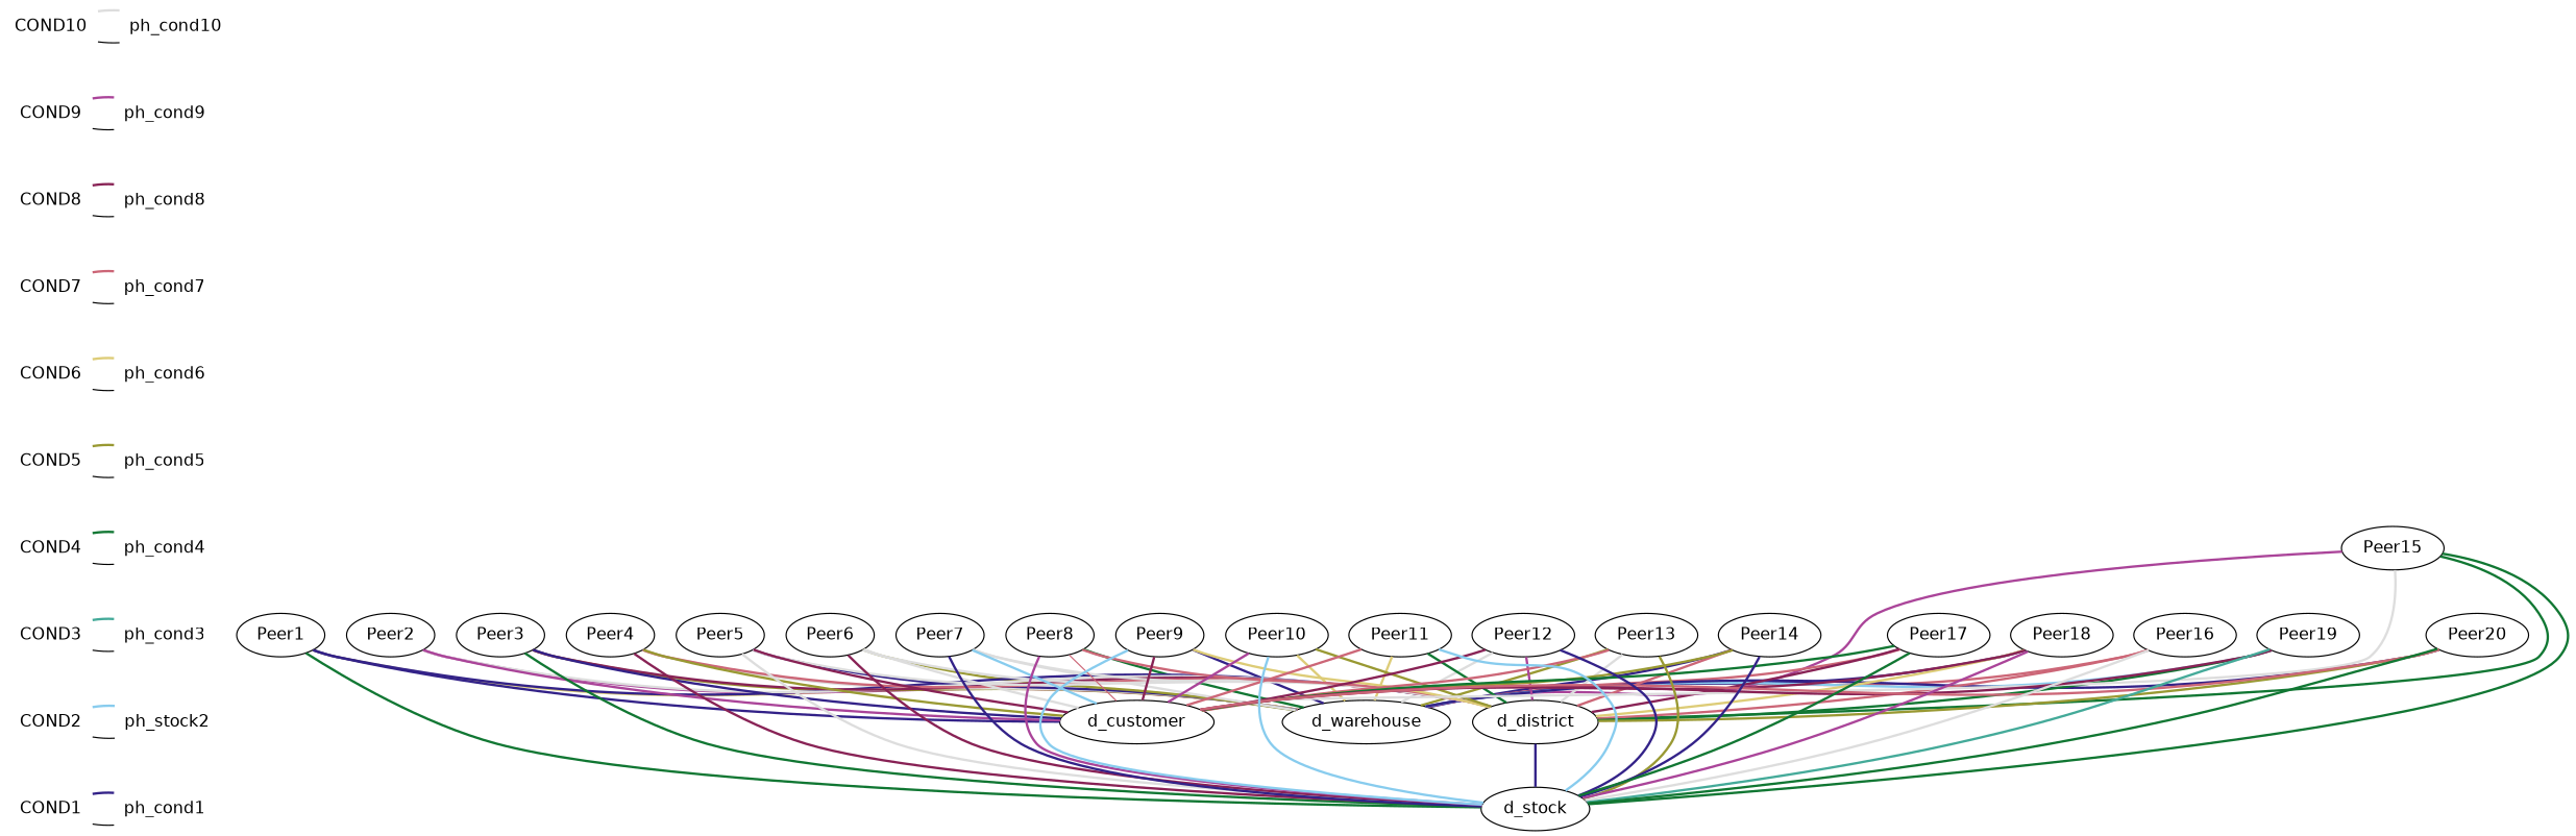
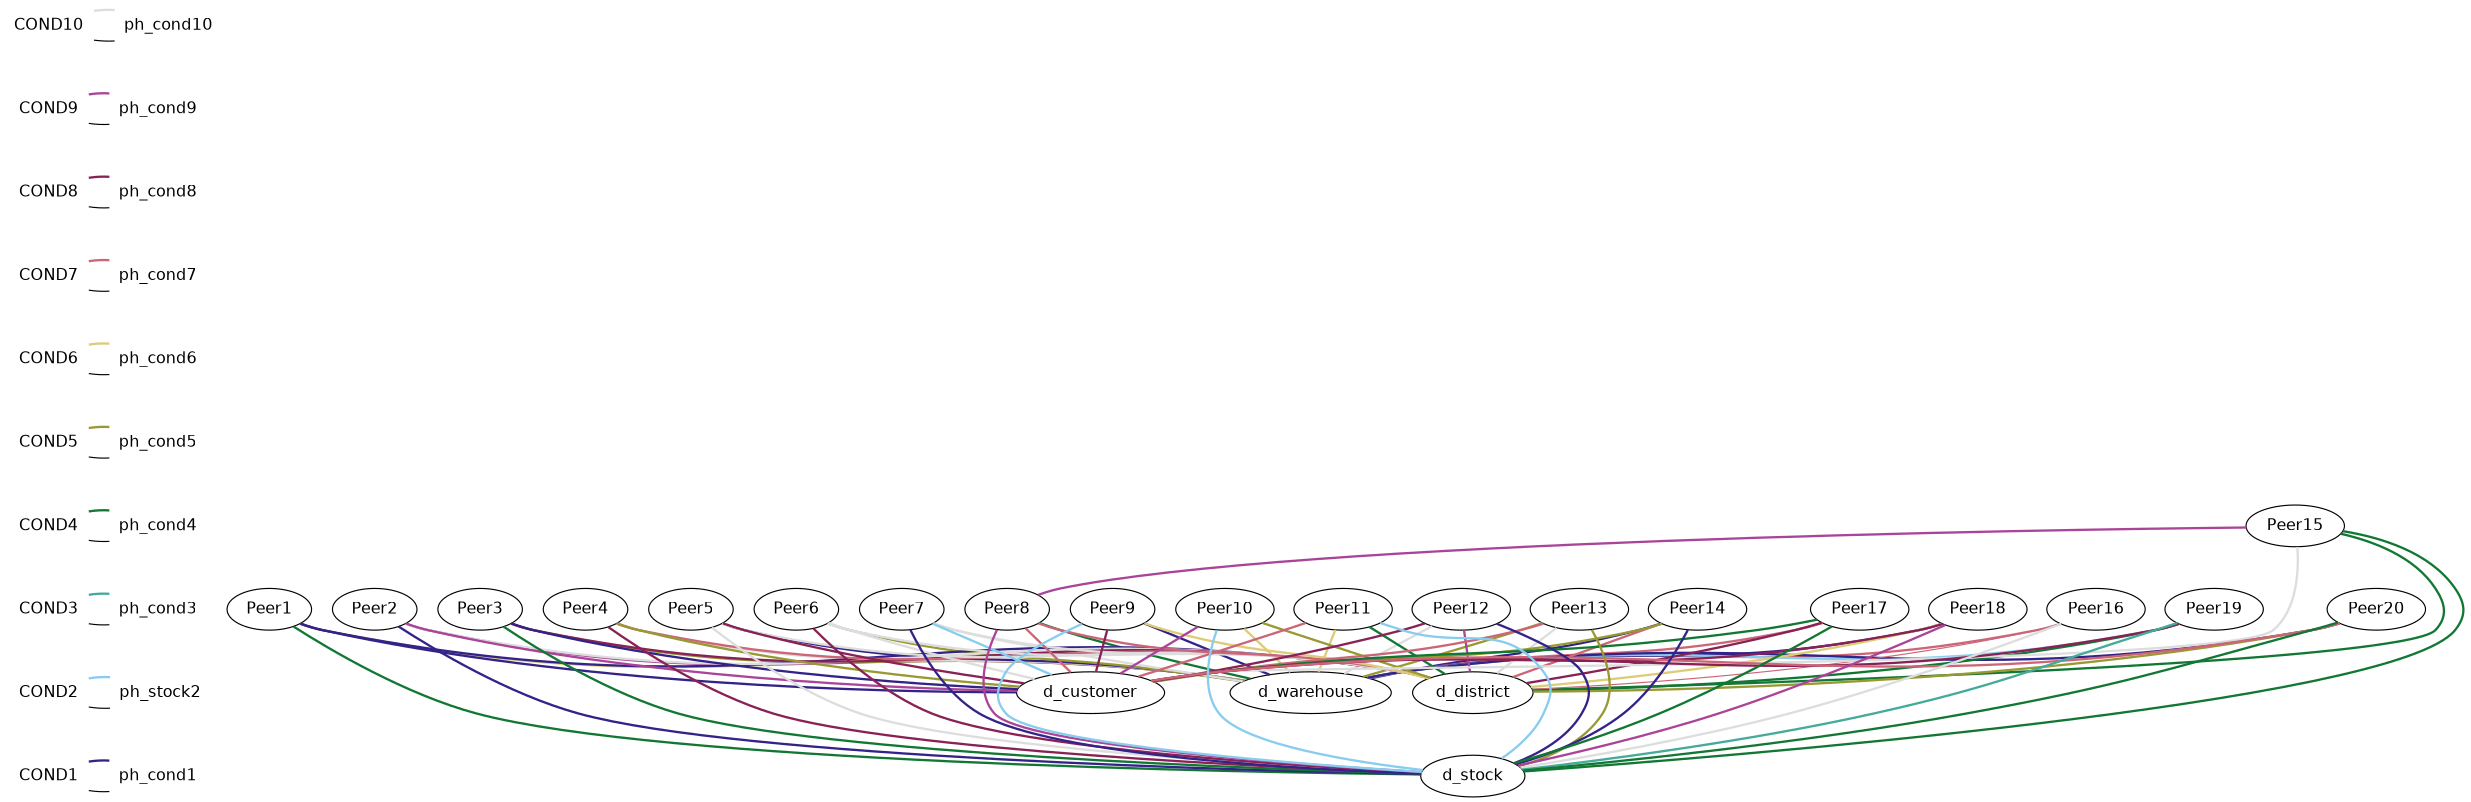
  graph {
    fontname="DejaVu Sans"
    rankdir=BT
    node [fontname="DejaVu Sans"]
    edge [fontname="DejaVu Sans" style=bold]
    n1 [label=COND1 shape=plaintext]
    ph_cond1 [shape=plaintext]
    n3 [label=COND2 shape=plaintext]
    n4 [label=ph_stock2 shape=plaintext]
    n5 [label=COND3 shape=plaintext]
    ph_cond3 [shape=plaintext]
    n7 [label=COND4 shape=plaintext]
    ph_cond4 [shape=plaintext]
    n9 [label=COND5 shape=plaintext]
    ph_cond5 [shape=plaintext]
    n11 [label=COND6 shape=plaintext]
    ph_cond6 [shape=plaintext]
    n13 [label=COND7 shape=plaintext]
    ph_cond7 [shape=plaintext]
    n15 [label=COND8 shape=plaintext]
    ph_cond8 [shape=plaintext]
    n17 [label=COND9 shape=plaintext]
    ph_cond9 [shape=plaintext]
    n19 [label=COND10 shape=plaintext]
    ph_cond10 [shape=plaintext]
    d_warehouse
    Peer1
    Peer2
    Peer3
    Peer4
    Peer5
    Peer6
    Peer7
    Peer8
    Peer9
    Peer10
    Peer11
    Peer12
    Peer13
    Peer14
    Peer15
    Peer16
    Peer17
    Peer18
    Peer19
    Peer20
    d_district
    d_customer
    d_stock
    subgraph sub_1 {
      rank=same
      rankdir=LR
      n1
      ph_cond1
    }
    subgraph sub_2 {
      rank=same
      rankdir=LR
      n3
      n4
    }
    subgraph sub_3 {
      rank=same
      rankdir=LR
      n5
      ph_cond3
    }
    subgraph sub_4 {
      rank=same
      rankdir=LR
      n7
      ph_cond4
    }
    subgraph sub_5 {
      rank=same
      rankdir=LR
      n9
      ph_cond5
    }
    subgraph sub_6 {
      rank=same
      rankdir=LR
      n11
      ph_cond6
    }
    subgraph sub_7 {
      rank=same
      rankdir=LR
      n13
      ph_cond7
    }
    subgraph sub_8 {
      rank=same
      rankdir=LR
      n15
      ph_cond8
    }
    subgraph sub_9 {
      rank=same
      rankdir=LR
      n17
      ph_cond9
    }
    subgraph sub_10 {
      rank=same
      rankdir=LR
      n19
      ph_cond10
    }
    n1 -- ph_cond1 [color="#332288"]
    n1 -- ph_cond1 [style=""]
    n1 -- n3 [style=invis]
    n3 -- n4 [color="#88CCEE"]
    n3 -- n4 [style=""]
    n3 -- n5 [style=invis]
    n5 -- ph_cond3 [color="#44AA99"]
    n5 -- ph_cond3 [style=""]
    n5 -- n7 [style=invis]
    n7 -- ph_cond4 [color="#117733"]
    n7 -- ph_cond4 [style=""]
    n7 -- n9 [style=invis]
    n9 -- ph_cond5 [color="#999933"]
    n9 -- ph_cond5 [style=""]
    n9 -- n11 [style=invis]
    n11 -- ph_cond6 [color="#DDCC77"]
    n11 -- ph_cond6 [style=""]
    n11 -- n13 [style=invis]
    n13 -- ph_cond7 [color="#CC6677"]
    n13 -- ph_cond7 [style=""]
    n13 -- n15 [style=invis]
    n15 -- ph_cond8 [color="#882255"]
    n15 -- ph_cond8 [style=""]
    n15 -- n17 [style=invis]
    n17 -- ph_cond9 [color="#AA4499"]
    n17 -- ph_cond9 [style=""]
    n17 -- n19 [style=invis]
    n19 -- ph_cond10 [color="#DDDDDD"]
    n19 -- ph_cond10 [style=""]
    d_warehouse -- Peer1 [color="#DDCC77"]
    d_warehouse -- Peer2 [color="#AA4499"]
    d_warehouse -- Peer3 [color="#999933"]
    d_warehouse -- Peer4 [color="#DDDDDD"]
    d_warehouse -- Peer5 [color="#332288"]
    d_warehouse -- Peer6 [color="#999933"]
    d_warehouse -- Peer7 [color="#DDDDDD"]
    d_warehouse -- Peer8 [color="#117733"]
    d_warehouse -- Peer9 [color="#332288"]
    d_warehouse -- Peer10 [color="#DDCC77"]
    d_warehouse -- Peer11 [color="#DDCC77"]
    d_warehouse -- Peer12 [color="#DDDDDD"]
    d_warehouse -- Peer13 [color="#999933"]
    d_warehouse -- Peer14 [color="#332288"]
-   d_warehouse -- Peer15 [color="#AA4499"]
+   Peer8 -- Peer15 [color="#AA4499"]
    d_warehouse -- Peer16 [color="#CC6677"]
    d_warehouse -- Peer17 [color="#CC6677"]
    d_warehouse -- Peer18 [color="#332288"]
    d_warehouse -- Peer19 [color="#88CCEE"]
    d_warehouse -- Peer20 [color="#332288"]
    d_district -- Peer1 [color="#332288"]
    d_district -- Peer2 [color="#DDDDDD"]
    d_district -- Peer3 [color="#882255"]
    d_district -- Peer4 [color="#CC6677"]
    d_district -- Peer5 [color="#DDDDDD"]
    d_district -- Peer6 [color="#DDDDDD"]
    d_district -- Peer7 [color="#DDDDDD"]
    d_district -- Peer8 [color="#CC6677"]
    d_district -- Peer9 [color="#DDCC77"]
    d_district -- Peer10 [color="#999933"]
    d_district -- Peer11 [color="#117733"]
    d_district -- Peer12 [color="#AA4499"]
    d_district -- Peer13 [color="#DDDDDD"]
    d_district -- Peer14 [color="#CC6677"]
    d_district -- Peer15 [color="#117733"]
-   d_district -- Peer16 [color="#CC6677"]
+   d_district -- Peer16 [color="#CC6677" style=solid]
    d_district -- Peer17 [color="#882255"]
    d_district -- Peer18 [color="#DDCC77"]
    d_district -- Peer19 [color="#117733"]
    d_district -- Peer20 [color="#999933"]
    d_customer -- Peer1 [color="#332288"]
    d_customer -- Peer2 [color="#AA4499"]
    d_customer -- Peer3 [color="#332288"]
    d_customer -- Peer4 [color="#999933"]
    d_customer -- Peer5 [color="#882255"]
    d_customer -- Peer6 [color="#DDDDDD"]
    d_customer -- Peer7 [color="#88CCEE"]
-   d_customer -- Peer8 [color="#CC6677" style=solid]
+   d_customer -- Peer8 [color="#CC6677"]
    d_customer -- Peer9 [color="#882255"]
    d_customer -- Peer10 [color="#AA4499"]
    d_customer -- Peer11 [color="#CC6677"]
    d_customer -- Peer12 [color="#882255"]
    d_customer -- Peer13 [color="#CC6677"]
    d_customer -- Peer14 [color="#999933"]
    d_customer -- Peer15 [color="#DDDDDD"]
    d_customer -- Peer17 [color="#117733"]
    d_customer -- Peer18 [color="#882255"]
    d_customer -- Peer19 [color="#882255"]
    d_customer -- Peer20 [color="#CC6677"]
    d_stock -- Peer1 [color="#117733"]
-   d_stock -- d_district [color="#332288"]
+   d_stock -- Peer2 [color="#332288"]
    d_stock -- Peer3 [color="#117733"]
    d_stock -- Peer4 [color="#882255"]
    d_stock -- Peer5 [color="#DDDDDD"]
    d_stock -- Peer6 [color="#882255"]
    d_stock -- Peer7 [color="#332288"]
    d_stock -- Peer8 [color="#AA4499"]
    d_stock -- Peer9 [color="#88CCEE"]
    d_stock -- Peer10 [color="#88CCEE"]
    d_stock -- Peer11 [color="#88CCEE"]
    d_stock -- Peer12 [color="#332288"]
    d_stock -- Peer13 [color="#999933"]
    d_stock -- Peer14 [color="#332288"]
    d_stock -- Peer15 [color="#117733"]
    d_stock -- Peer16 [color="#DDDDDD"]
    d_stock -- Peer17 [color="#117733"]
    d_stock -- Peer18 [color="#AA4499"]
    d_stock -- Peer19 [color="#44AA99"]
    d_stock -- Peer20 [color="#117733"]
  }
